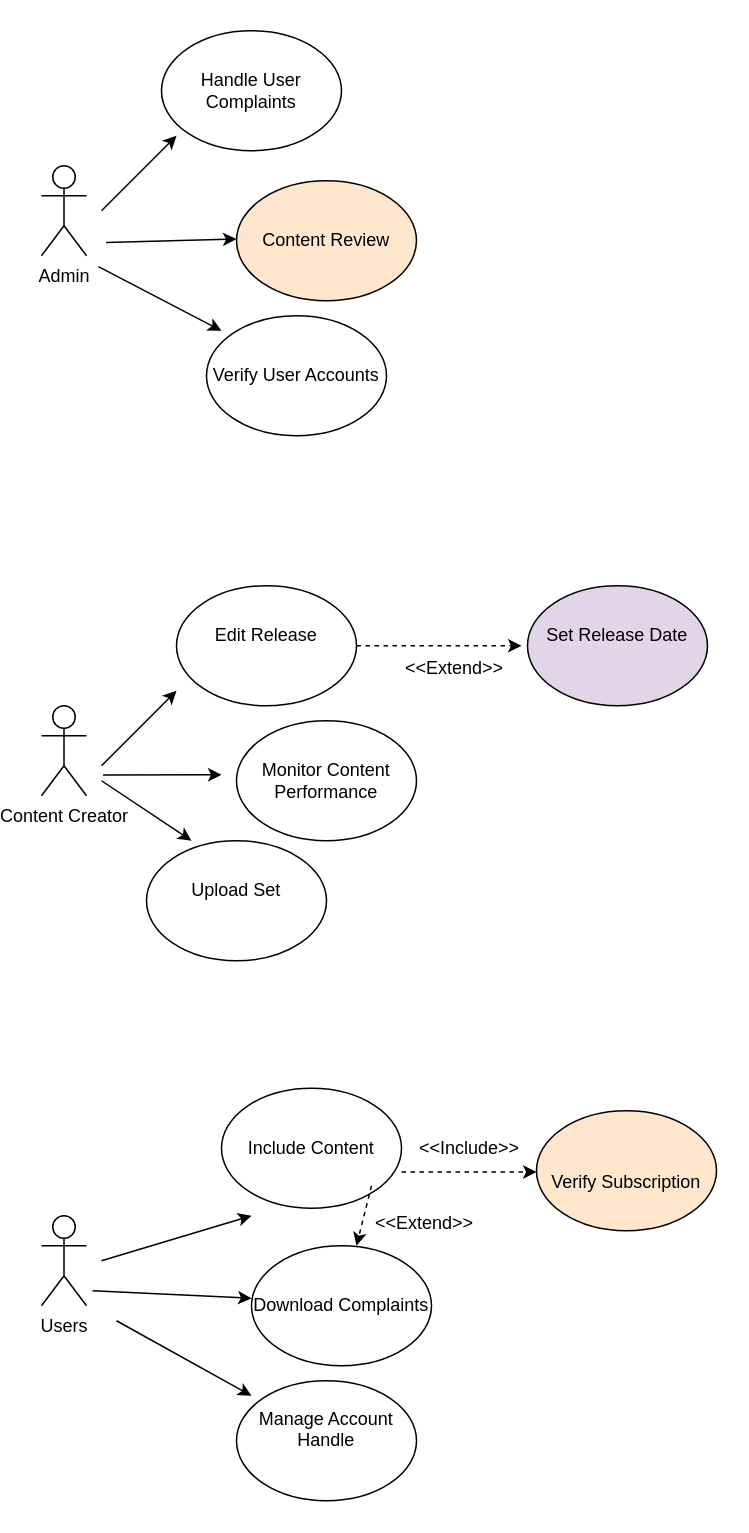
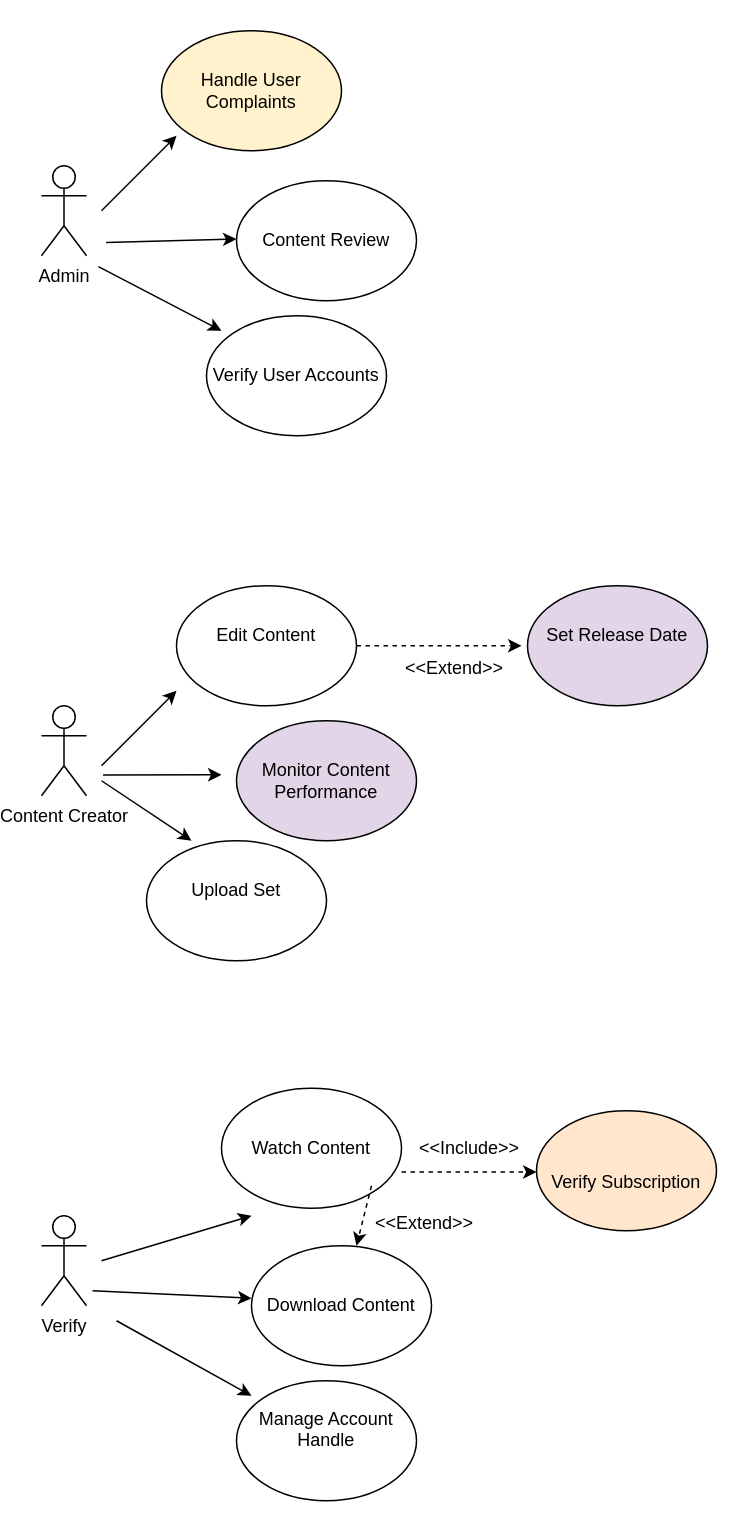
  <mxCell id="0" />
  <mxCell id="1" parent="0" />
  <mxCell id="2" value="Admin" style="shape=umlActor;verticalLabelPosition=bottom;verticalAlign=top;html=1;outlineConnect=0;" vertex="1" parent="1"><mxGeometry x="20" y="110" width="30" height="60" as="geometry" /></mxCell>
  <mxCell id="3" value="Content Creator" style="shape=umlActor;verticalLabelPosition=bottom;verticalAlign=top;html=1;outlineConnect=0;" vertex="1" parent="1"><mxGeometry x="20" y="470" width="30" height="60" as="geometry" /></mxCell>
- <mxCell id="4" value="Users" style="shape=umlActor;verticalLabelPosition=bottom;verticalAlign=top;html=1;outlineConnect=0;" vertex="1" parent="1"><mxGeometry x="20" y="810" width="30" height="60" as="geometry" /></mxCell>
- <mxCell id="5" value="Include Content" style="ellipse;whiteSpace=wrap;html=1;" vertex="1" parent="1"><mxGeometry x="140" y="725" width="120" height="80" as="geometry" /></mxCell>
+ <mxCell id="4" value="Verify" style="shape=umlActor;verticalLabelPosition=bottom;verticalAlign=top;html=1;outlineConnect=0;" vertex="1" parent="1"><mxGeometry x="20" y="810" width="30" height="60" as="geometry" /></mxCell>
+ <mxCell id="5" value="Watch Content" style="ellipse;whiteSpace=wrap;html=1;" vertex="1" parent="1"><mxGeometry x="140" y="725" width="120" height="80" as="geometry" /></mxCell>
  <mxCell id="6" value="" style="endArrow=classic;html=1;rounded=0;" edge="1" parent="1"><mxGeometry width="50" height="50" relative="1" as="geometry"><mxPoint x="70" y="880" as="sourcePoint" /><mxPoint x="160" y="930" as="targetPoint" /></mxGeometry></mxCell>
- <mxCell id="7" value="Download Complaints" style="ellipse;whiteSpace=wrap;html=1;" vertex="1" parent="1"><mxGeometry x="160" y="830" width="120" height="80" as="geometry" /></mxCell>
+ <mxCell id="7" value="Download Content" style="ellipse;whiteSpace=wrap;html=1;" vertex="1" parent="1"><mxGeometry x="160" y="830" width="120" height="80" as="geometry" /></mxCell>
  <mxCell id="8" value="" style="endArrow=classic;html=1;rounded=0;" edge="1" parent="1"><mxGeometry width="50" height="50" relative="1" as="geometry"><mxPoint x="60" y="840" as="sourcePoint" /><mxPoint x="160" y="810" as="targetPoint" /></mxGeometry></mxCell>
  <mxCell id="9" value="&#10;Manage Account Handle&#10;&#10;" style="ellipse;whiteSpace=wrap;html=1;" vertex="1" parent="1"><mxGeometry x="150" y="920" width="120" height="80" as="geometry" /></mxCell>
  <mxCell id="10" value="" style="endArrow=classic;html=1;rounded=0;entryX=0.05;entryY=0.313;entryDx=0;entryDy=0;entryPerimeter=0;" edge="1" parent="1"><mxGeometry width="50" height="50" relative="1" as="geometry"><mxPoint x="54" y="860" as="sourcePoint" /><mxPoint x="160" y="865.04" as="targetPoint" /></mxGeometry></mxCell>
  <mxCell id="11" style="edgeStyle=orthogonalEdgeStyle;rounded=0;orthogonalLoop=1;jettySize=auto;html=1;dashed=1;" edge="1" parent="1" source="12"><mxGeometry relative="1" as="geometry"><mxPoint x="340" y="430" as="targetPoint" /></mxGeometry></mxCell>
- <mxCell id="12" value="&#10;Edit Release&#10;&#10;" style="ellipse;whiteSpace=wrap;html=1;" vertex="1" parent="1"><mxGeometry x="110" y="390" width="120" height="80" as="geometry" /></mxCell>
+ <mxCell id="12" value="&#10;Edit Content&#10;&#10;" style="ellipse;whiteSpace=wrap;html=1;" vertex="1" parent="1"><mxGeometry x="110" y="390" width="120" height="80" as="geometry" /></mxCell>
  <mxCell id="13" value="&#10;Upload Set&#10;&#10;" style="ellipse;whiteSpace=wrap;html=1;" vertex="1" parent="1"><mxGeometry x="90" y="560" width="120" height="80" as="geometry" /></mxCell>
- <mxCell id="14" value="Monitor Content Performance" style="ellipse;whiteSpace=wrap;html=1;" vertex="1" parent="1"><mxGeometry x="150" y="480" width="120" height="80" as="geometry" /></mxCell>
- <mxCell id="15" value="Content Review" style="ellipse;whiteSpace=wrap;html=1;fillColor=#ffe6cc;" vertex="1" parent="1"><mxGeometry x="150" y="120" width="120" height="80" as="geometry" /></mxCell>
+ <mxCell id="14" value="Monitor Content Performance" style="ellipse;whiteSpace=wrap;html=1;fillColor=#e1d5e7;" vertex="1" parent="1"><mxGeometry x="150" y="480" width="120" height="80" as="geometry" /></mxCell>
+ <mxCell id="15" value="Content Review" style="ellipse;whiteSpace=wrap;html=1;" vertex="1" parent="1"><mxGeometry x="150" y="120" width="120" height="80" as="geometry" /></mxCell>
  <mxCell id="16" value="Verify User Accounts" style="ellipse;whiteSpace=wrap;html=1;" vertex="1" parent="1"><mxGeometry x="130" y="210" width="120" height="80" as="geometry" /></mxCell>
- <mxCell id="17" value="Handle User Complaints" style="ellipse;whiteSpace=wrap;html=1;" vertex="1" parent="1"><mxGeometry x="100" y="20" width="120" height="80" as="geometry" /></mxCell>
+ <mxCell id="17" value="Handle User Complaints" style="ellipse;whiteSpace=wrap;html=1;fillColor=#fff2cc;" vertex="1" parent="1"><mxGeometry x="100" y="20" width="120" height="80" as="geometry" /></mxCell>
  <mxCell id="18" value="" style="endArrow=classic;html=1;rounded=0;" edge="1" parent="1"><mxGeometry width="50" height="50" relative="1" as="geometry"><mxPoint x="60" y="510" as="sourcePoint" /><mxPoint x="110" y="460" as="targetPoint" /></mxGeometry></mxCell>
  <mxCell id="19" value="" style="endArrow=classic;html=1;rounded=0;" edge="1" parent="1"><mxGeometry width="50" height="50" relative="1" as="geometry"><mxPoint x="61.04" y="516.24" as="sourcePoint" /><mxPoint x="140" y="516" as="targetPoint" /></mxGeometry></mxCell>
  <mxCell id="20" value="" style="endArrow=classic;html=1;rounded=0;" edge="1" parent="1"><mxGeometry width="50" height="50" relative="1" as="geometry"><mxPoint x="60" y="520" as="sourcePoint" /><mxPoint x="120" y="560" as="targetPoint" /></mxGeometry></mxCell>
  <mxCell id="21" value="" style="endArrow=classic;html=1;rounded=0;" edge="1" parent="1"><mxGeometry width="50" height="50" relative="1" as="geometry"><mxPoint x="60" y="140" as="sourcePoint" /><mxPoint x="110" y="90" as="targetPoint" /></mxGeometry></mxCell>
  <mxCell id="22" value="" style="endArrow=classic;html=1;rounded=0;entryX=0.308;entryY=-0.028;entryDx=0;entryDy=0;entryPerimeter=0;" edge="1" parent="1"><mxGeometry width="50" height="50" relative="1" as="geometry"><mxPoint x="63.04" y="161.12" as="sourcePoint" /><mxPoint x="150" y="158.88" as="targetPoint" /></mxGeometry></mxCell>
  <mxCell id="23" value="" style="endArrow=classic;html=1;rounded=0;entryX=0.017;entryY=0.284;entryDx=0;entryDy=0;entryPerimeter=0;" edge="1" parent="1"><mxGeometry width="50" height="50" relative="1" as="geometry"><mxPoint x="57.96" y="177.28" as="sourcePoint" /><mxPoint x="140" y="220" as="targetPoint" /></mxGeometry></mxCell>
  <mxCell id="24" value="&lt;span style=&quot;font-weight: normal;&quot;&gt;&lt;br&gt; &lt;span data-end=&quot;1769&quot; data-start=&quot;1746&quot;&gt;Verify Subscription&lt;/span&gt;&lt;br&gt;&lt;/span&gt;" style="ellipse;whiteSpace=wrap;html=1;fontStyle=1;fillColor=#ffe6cc;" vertex="1" parent="1"><mxGeometry x="350" y="740" width="120" height="80" as="geometry" /></mxCell>
  <mxCell id="25" value="" style="endArrow=classic;html=1;rounded=0;dashed=1;" edge="1" parent="1"><mxGeometry width="50" height="50" relative="1" as="geometry"><mxPoint x="260" y="780.81" as="sourcePoint" /><mxPoint x="350" y="780.81" as="targetPoint" /></mxGeometry></mxCell>
  <mxCell id="26" value="&amp;lt;&amp;lt;Include&amp;gt;&amp;gt;" style="text;html=1;align=center;verticalAlign=middle;resizable=0;points=[];autosize=1;strokeColor=none;fillColor=none;" vertex="1" parent="1"><mxGeometry x="260" y="750" width="90" height="30" as="geometry" /></mxCell>
  <mxCell id="27" value="" style="endArrow=classic;html=1;rounded=0;dashed=1;" edge="1" parent="1"><mxGeometry width="50" height="50" relative="1" as="geometry"><mxPoint x="240" y="790" as="sourcePoint" /><mxPoint x="230" y="830" as="targetPoint" /><Array as="points"><mxPoint x="230" y="830" /></Array></mxGeometry></mxCell>
  <mxCell id="28" value="&amp;lt;&amp;lt;Extend&amp;gt;&amp;gt;" style="text;html=1;align=center;verticalAlign=middle;resizable=0;points=[];autosize=1;strokeColor=none;fillColor=none;" vertex="1" parent="1"><mxGeometry x="230" y="800" width="90" height="30" as="geometry" /></mxCell>
  <mxCell id="29" value="&#10;Set Release Date&#10;&#10;" style="ellipse;whiteSpace=wrap;html=1;fillColor=#e1d5e7;" vertex="1" parent="1"><mxGeometry x="344" y="390" width="120" height="80" as="geometry" /></mxCell>
  <mxCell id="30" value="&amp;lt;&amp;lt;Extend&amp;gt;&amp;gt;" style="text;html=1;align=center;verticalAlign=middle;resizable=0;points=[];autosize=1;strokeColor=none;fillColor=none;" vertex="1" parent="1"><mxGeometry x="250" y="430" width="90" height="30" as="geometry" /></mxCell>
